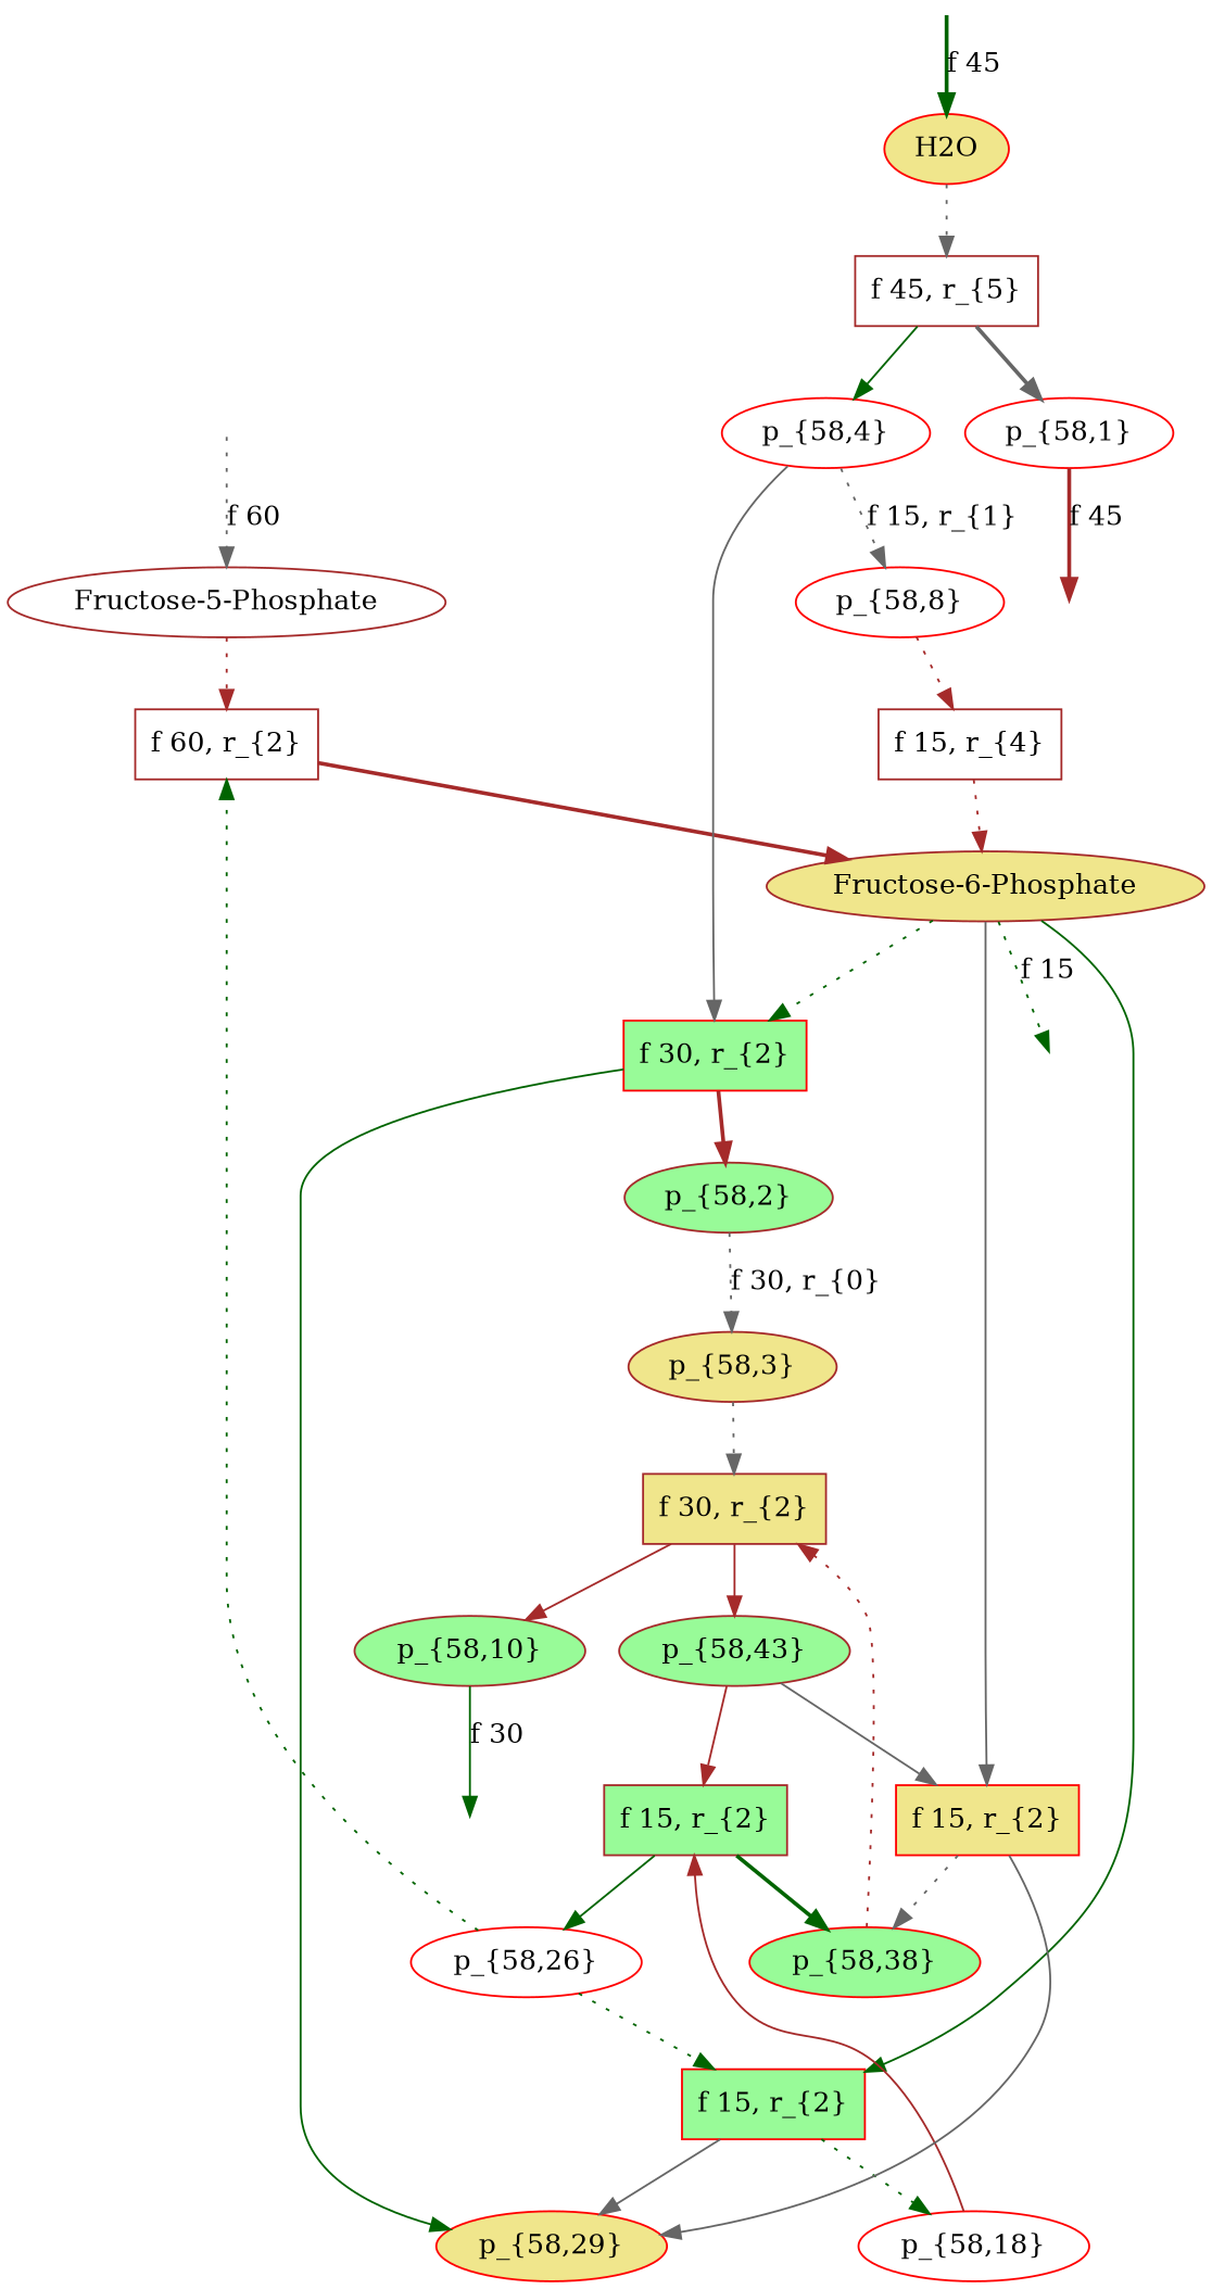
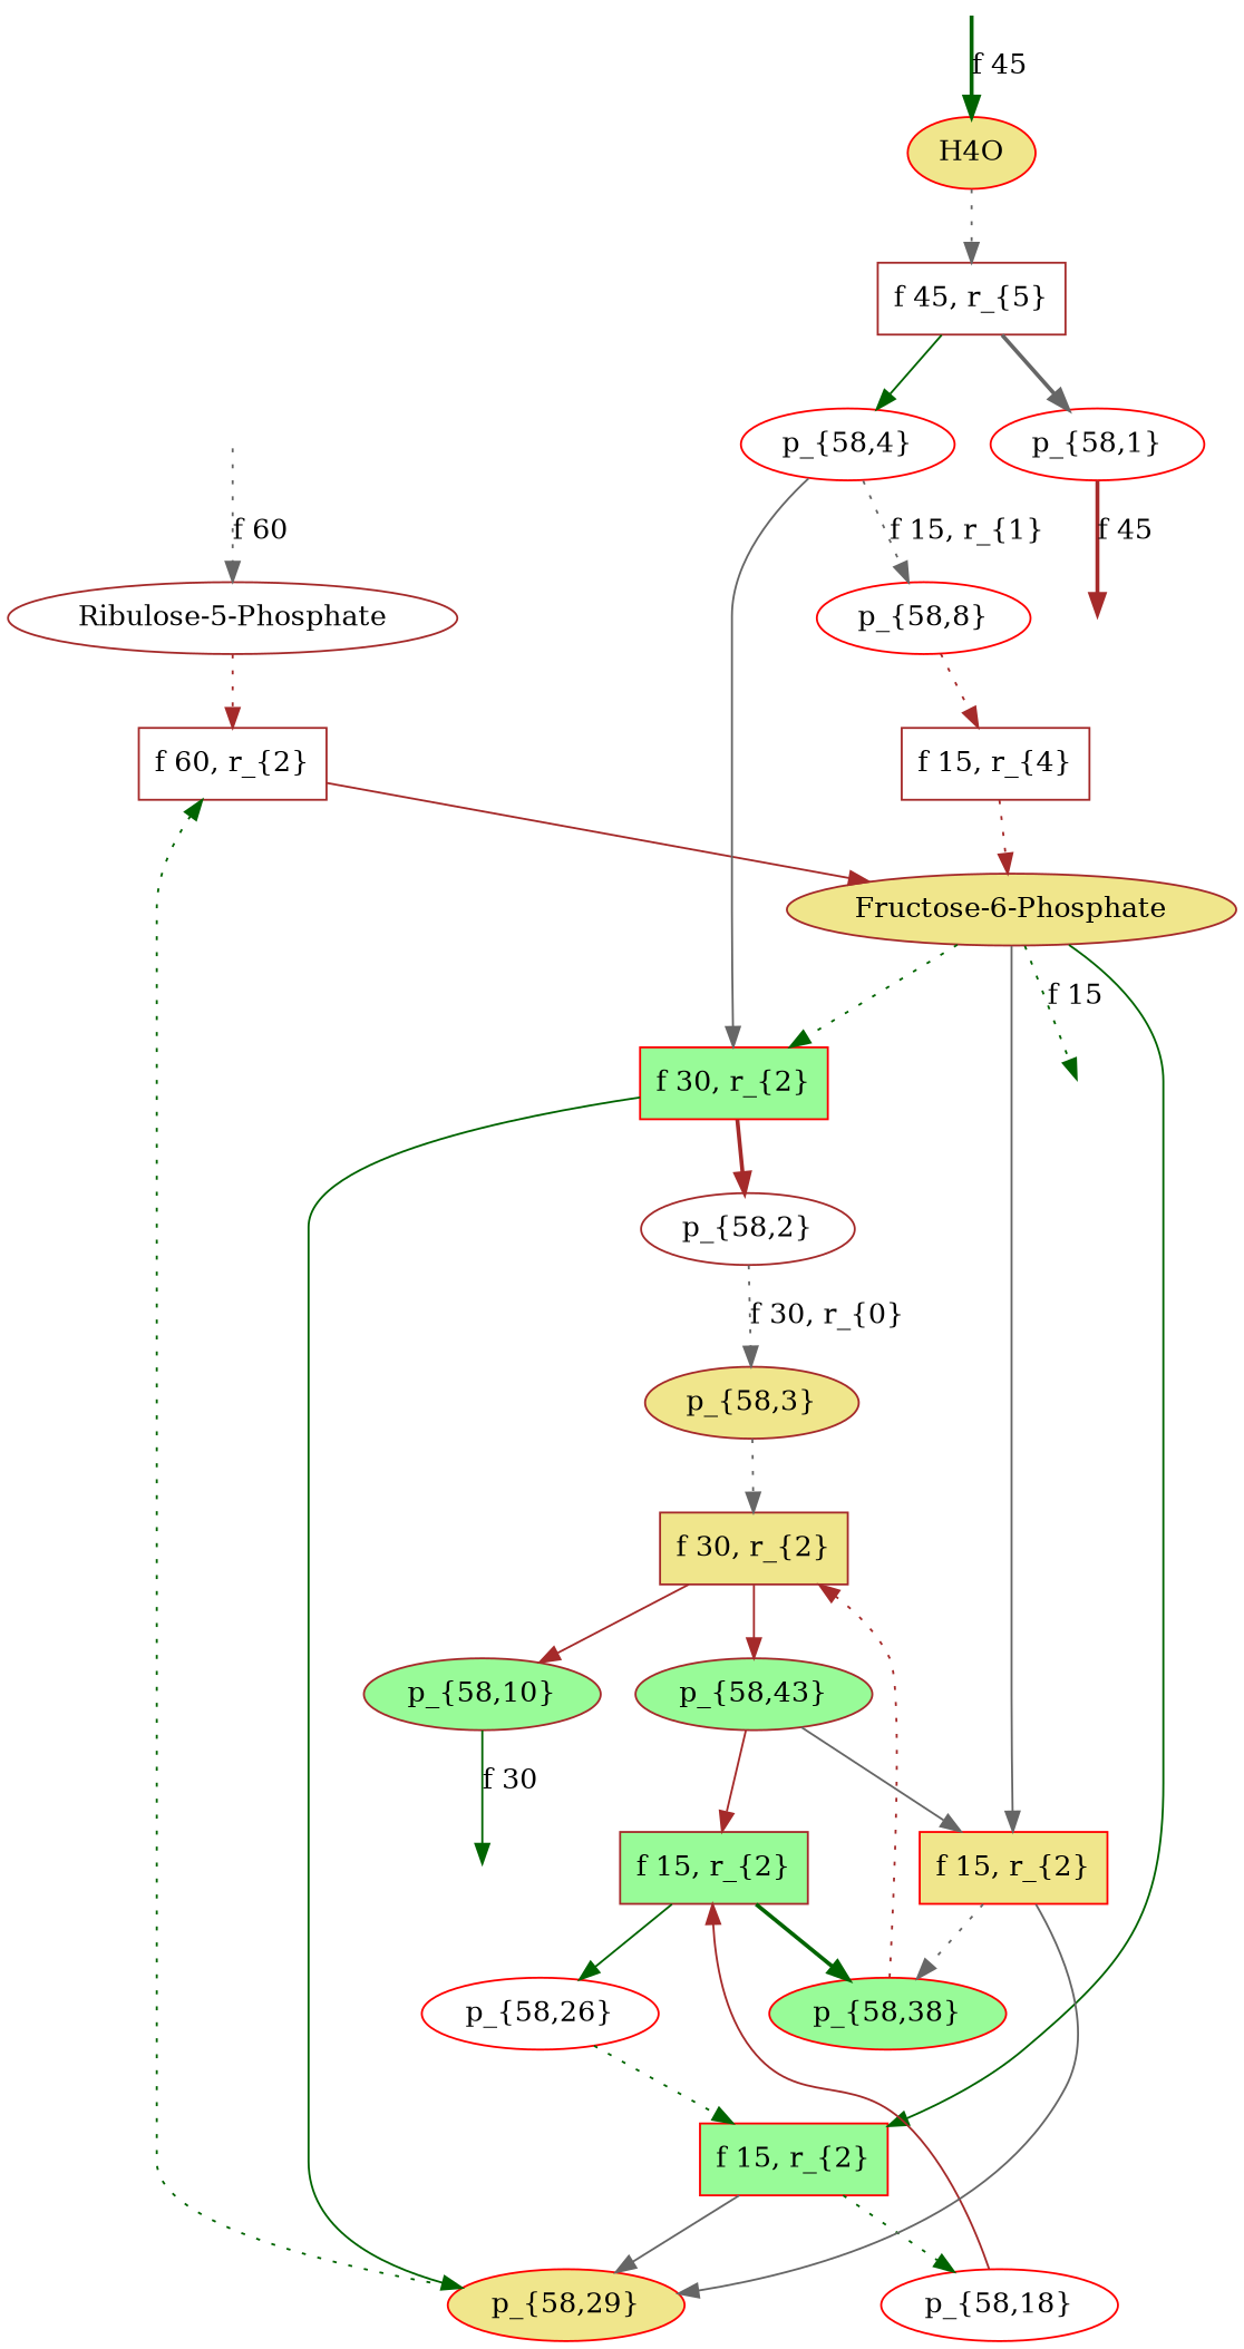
  digraph {
    node [color=brown fillcolor=white shape=ellipse style=filled]
    edge [color=darkgreen style=dotted]
-   n1 [label="Fructose-5-Phosphate"]
+   n1 [label="Ribulose-5-Phosphate"]
    n2 [label="f 60, r_{2}" shape=box]
    n3 [fillcolor=khaki label="Fructose-6-Phosphate"]
-   n4 [color=red fillcolor=khaki label=H2O]
+   n4 [color=red fillcolor=khaki label=H4O]
    n5 [label="f 45, r_{5}" shape=box]
    n6 [color=red label="p_{58,1}"]
    n7 [color=red label="p_{58,4}"]
    "4-0-IOFlow" [shape=point style=invis color="" fillcolor=""]
-   n9 [fillcolor=palegreen label="p_{58,2}"]
+   n9 [label="p_{58,2}"]
    n10 [fillcolor=khaki label="p_{58,3}"]
    n11 [fillcolor=khaki label="f 30, r_{2}" shape=box]
    n12 [fillcolor=palegreen label="p_{58,10}"]
    n13 [fillcolor=palegreen label="p_{58,43}"]
    n14 [color=red label="p_{58,8}"]
    n15 [color=red fillcolor=palegreen label="f 30, r_{2}" shape=box]
    n16 [label="f 15, r_{4}" shape=box]
    n17 [color=red fillcolor=khaki label="p_{58,29}"]
    "23-0-IOFlow" [shape=point style=invis color="" fillcolor=""]
    n19 [color=red label="p_{58,18}"]
    n20 [fillcolor=palegreen label="f 15, r_{2}" shape=box]
    n21 [color=red label="p_{58,26}"]
    n22 [color=red fillcolor=palegreen label="p_{58,38}"]
    n23 [color=red fillcolor=palegreen label="f 15, r_{2}" shape=box]
    n24 [color=red fillcolor=khaki label="f 15, r_{2}" shape=box]
    "64-0-IOFlow" [shape=point style=invis color="" fillcolor=""]
    "0-0-IOFlow" [shape=point style=invis color="" fillcolor=""]
    "1-0-IOFlow" [shape=point style=invis color="" fillcolor=""]
    n1 -> n2 [color=brown]
-   n2 -> n3 [color=brown style=bold]
+   n2 -> n3 [color=brown style=solid]
    n3 -> n15
    n3 -> n23 [style=solid]
    n3 -> n24 [color=gray40 style=solid]
    n3 -> "64-0-IOFlow" [label="f 15"]
    n4 -> n5 [color=gray40]
    n5 -> n6 [color=gray40 style=bold]
    n5 -> n7 [style=solid]
    n6 -> "4-0-IOFlow" [color=brown label="f 45" style=bold]
    n7 -> n14 [color=gray40 label="f 15, r_{1}"]
    n7 -> n15 [color=gray40 style=solid]
    n9 -> n10 [color=gray40 label="f 30, r_{0}"]
    n10 -> n11 [color=gray40]
    n11 -> n12 [color=brown style=solid]
    n11 -> n13 [color=brown style=solid]
    n12 -> "23-0-IOFlow" [label="f 30" style=solid]
    n13 -> n20 [color=brown style=solid]
    n13 -> n24 [color=gray40 style=solid]
    n14 -> n16 [color=brown]
    n15 -> n9 [color=brown style=bold]
    n15 -> n17 [style=solid]
    n16 -> n3 [color=brown]
-   n21 -> n2
+   n17 -> n2
    n19 -> n20 [color=brown style=solid]
    n20 -> n21 [style=solid]
    n20 -> n22 [style=bold]
    n21 -> n23
    n22 -> n11 [color=brown]
    n23 -> n17 [color=gray40 style=solid]
    n23 -> n19
    n24 -> n17 [color=gray40 style=solid]
    n24 -> n22 [color=gray40]
    "0-0-IOFlow" -> n1 [color=gray40 label="f 60"]
    "1-0-IOFlow" -> n4 [label="f 45" style=bold]
  }
